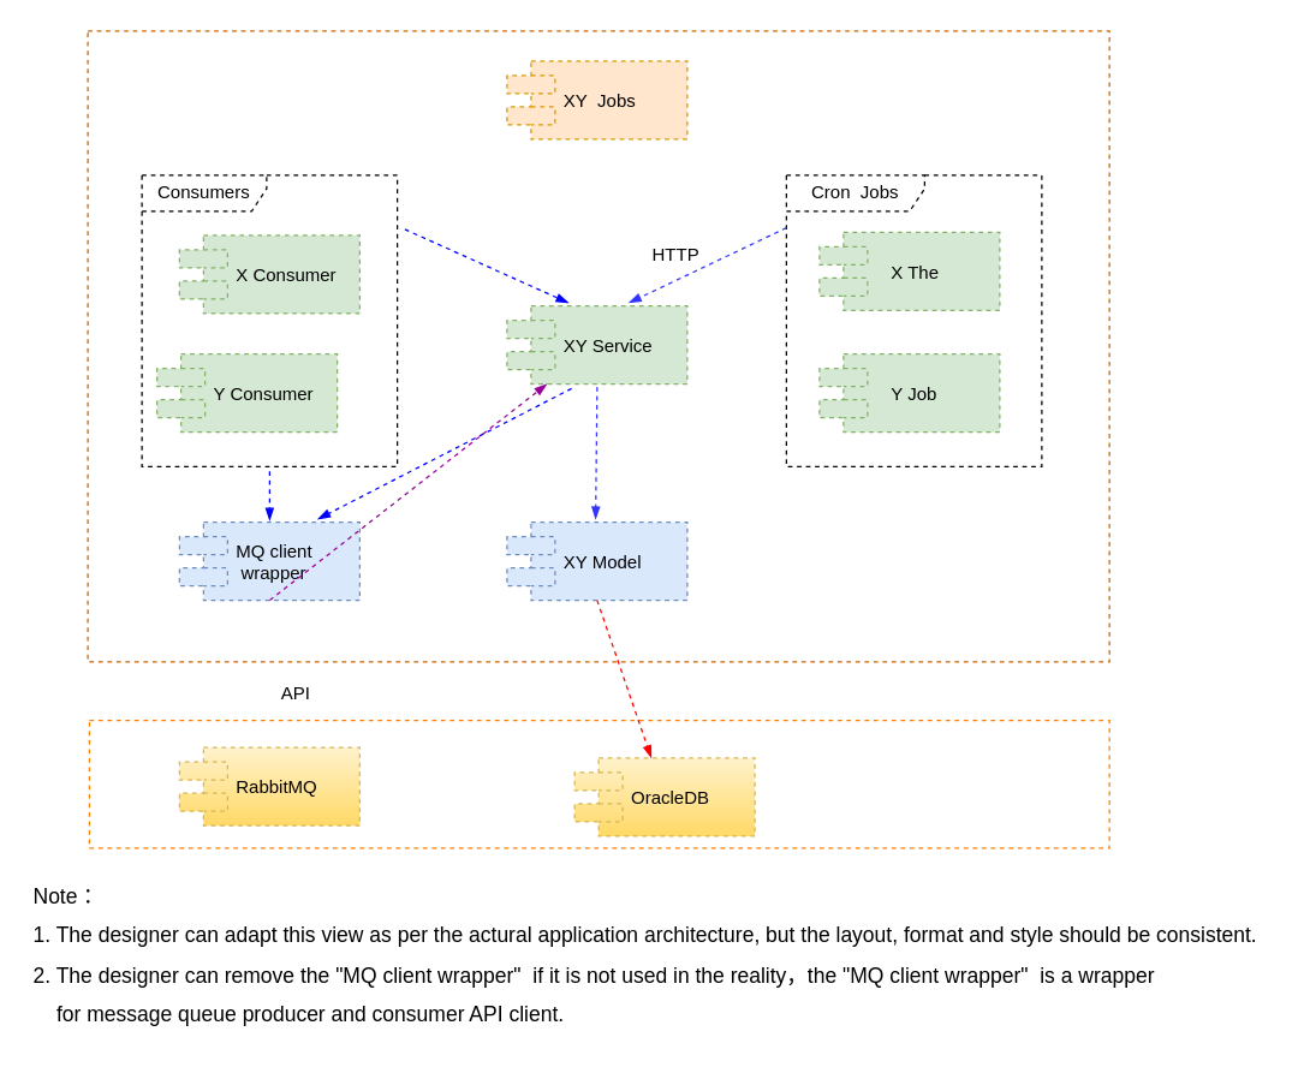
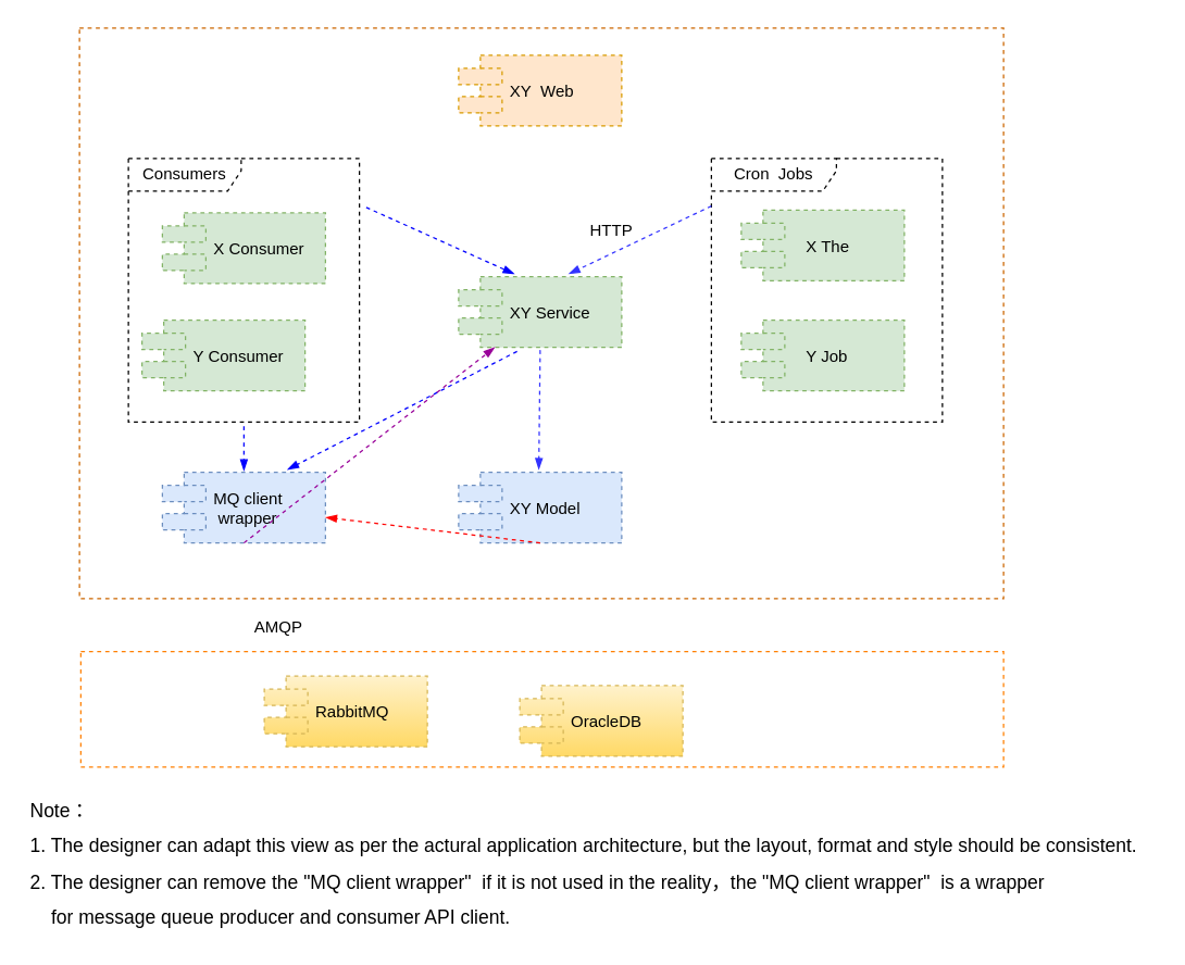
  <mxCell id="0" />
  <mxCell id="1" parent="0" />
  <mxCell id="2" value="" style="rounded=0;whiteSpace=wrap;html=1;dashed=1;strokeColor=#FF8000;" vertex="1" parent="1"><mxGeometry x="59" y="479" width="679" height="85" as="geometry" /></mxCell>
  <mxCell id="3" value="" style="rounded=0;whiteSpace=wrap;html=1;dashed=1;strokeColor=#CC6600;" vertex="1" parent="1"><mxGeometry x="58" y="20" width="680" height="420" as="geometry" /></mxCell>
  <mxCell id="4" value="Consumers" style="shape=umlFrame;whiteSpace=wrap;html=1;rounded=1;shadow=0;glass=0;dashed=1;comic=0;strokeColor=#000000;strokeWidth=1;fillColor=#FFFFFF;width=83;height=24;" vertex="1" parent="1"><mxGeometry x="94" y="116" width="170" height="194" as="geometry" /></mxCell>
  <mxCell id="5" value="Cron&amp;nbsp; Jobs" style="shape=umlFrame;whiteSpace=wrap;html=1;rounded=1;shadow=0;glass=0;dashed=1;comic=0;strokeColor=#000000;strokeWidth=1;fillColor=#FFFFFF;width=92;height=24;gradientColor=none;swimlaneFillColor=none;" vertex="1" parent="1"><mxGeometry x="523" y="116" width="170" height="194" as="geometry" /></mxCell>
  <mxCell id="6" value="X Consumer" style="shape=component;align=left;spacingLeft=36;rounded=1;glass=0;dashed=1;strokeColor=#82b366;strokeWidth=1;fillColor=#d5e8d4;" vertex="1" parent="1"><mxGeometry x="119" y="156" width="120" height="52" as="geometry" /></mxCell>
  <mxCell id="7" value="XY Service" style="shape=component;align=left;spacingLeft=36;rounded=1;glass=0;dashed=1;strokeColor=#82b366;strokeWidth=1;fillColor=#d5e8d4;" vertex="1" parent="1"><mxGeometry x="337" y="203" width="120" height="52" as="geometry" /></mxCell>
  <mxCell id="8" value="XY Model" style="shape=component;align=left;spacingLeft=36;rounded=1;glass=0;dashed=1;strokeColor=#6c8ebf;strokeWidth=1;fillColor=#dae8fc;" vertex="1" parent="1"><mxGeometry x="337" y="347" width="120" height="52" as="geometry" /></mxCell>
  <mxCell id="9" value="Y Consumer" style="shape=component;align=left;spacingLeft=36;rounded=1;glass=0;dashed=1;strokeColor=#82b366;strokeWidth=1;fillColor=#d5e8d4;" vertex="1" parent="1"><mxGeometry x="104" y="235" width="120" height="52" as="geometry" /></mxCell>
  <mxCell id="10" value="   X The" style="shape=component;align=left;spacingLeft=36;rounded=1;glass=0;dashed=1;strokeColor=#82b366;strokeWidth=1;fillColor=#d5e8d4;" vertex="1" parent="1"><mxGeometry x="545" y="154" width="120" height="52" as="geometry" /></mxCell>
  <mxCell id="11" value="   Y Job" style="shape=component;align=left;spacingLeft=36;rounded=1;glass=0;dashed=1;strokeColor=#82b366;strokeWidth=1;fillColor=#d5e8d4;" vertex="1" parent="1"><mxGeometry x="545" y="235" width="120" height="52" as="geometry" /></mxCell>
- <mxCell id="12" value="XY  Jobs" style="shape=component;align=left;spacingLeft=36;rounded=1;glass=0;dashed=1;strokeColor=#d79b00;strokeWidth=1;fillColor=#ffe6cc;" vertex="1" parent="1"><mxGeometry x="337" y="40" width="120" height="52" as="geometry" /></mxCell>
+ <mxCell id="12" value="XY  Web" style="shape=component;align=left;spacingLeft=36;rounded=1;glass=0;dashed=1;strokeColor=#d79b00;strokeWidth=1;fillColor=#ffe6cc;" vertex="1" parent="1"><mxGeometry x="337" y="40" width="120" height="52" as="geometry" /></mxCell>
  <mxCell id="13" value="MQ client &#10; wrapper" style="shape=component;align=left;spacingLeft=36;rounded=1;glass=0;dashed=1;strokeColor=#6c8ebf;strokeWidth=1;fillColor=#dae8fc;" vertex="1" parent="1"><mxGeometry x="119" y="347" width="120" height="52" as="geometry" /></mxCell>
  <mxCell id="14" value="OracleDB" style="shape=component;align=left;spacingLeft=36;rounded=1;shadow=0;glass=0;dashed=1;comic=0;strokeWidth=1;fillColor=#fff2cc;strokeColor=#d6b656;gradientColor=#ffd966;" vertex="1" parent="1"><mxGeometry x="382" y="504" width="120" height="52" as="geometry" /></mxCell>
- <mxCell id="15" value="RabbitMQ" style="shape=component;align=left;spacingLeft=36;rounded=1;shadow=0;glass=0;dashed=1;comic=0;strokeColor=#d6b656;strokeWidth=1;fillColor=#fff2cc;gradientColor=#ffd966;" vertex="1" parent="1"><mxGeometry x="119" y="497" width="120" height="52" as="geometry" /></mxCell>
+ <mxCell id="15" value="RabbitMQ" style="shape=component;align=left;spacingLeft=36;rounded=1;shadow=0;glass=0;dashed=1;comic=0;strokeColor=#d6b656;strokeWidth=1;fillColor=#fff2cc;gradientColor=#ffd966;" vertex="1" parent="1"><mxGeometry x="194" y="497" width="120" height="52" as="geometry" /></mxCell>
  <mxCell id="16" value="&lt;font style=&quot;font-size: 14px&quot;&gt;Note：&lt;br&gt;1. The designer can adapt this view as per the actural application architecture, but the layout, format and style should be consistent.&lt;br&gt;2. The designer can remove the &quot;MQ client wrapper&quot;&amp;nbsp; if it is not used in the reality，the &quot;MQ client wrapper&quot;&amp;nbsp; is a wrapper&amp;nbsp;&lt;br&gt;&amp;nbsp; &amp;nbsp; for message queue producer and consumer API client.&lt;br&gt;&lt;/font&gt;" style="text;html=1;resizable=0;points=[];autosize=1;align=left;verticalAlign=top;spacingTop=-4;fontSize=22;fontFamily=Helvetica;" vertex="1" parent="1"><mxGeometry x="20" y="577.5" width="830" height="110" as="geometry" /></mxCell>
  <mxCell id="17" value="" style="endArrow=blockThin;html=1;fontFamily=Helvetica;fontSize=22;endFill=1;dashed=1;strokeColor=#3333FF;strokeWidth=1;exitX=0.5;exitY=1;exitDx=0;exitDy=0;" edge="1" parent="1"><mxGeometry width="50" height="50" relative="1" as="geometry"><mxPoint x="397" y="257" as="sourcePoint" /><mxPoint x="396" y="345" as="targetPoint" /></mxGeometry></mxCell>
  <mxCell id="18" value="" style="endArrow=blockThin;html=1;fontFamily=Helvetica;fontSize=22;endFill=1;dashed=1;strokeColor=#3333FF;strokeWidth=1;exitX=0;exitY=0.192;exitDx=0;exitDy=0;exitPerimeter=0;entryX=0.675;entryY=-0.058;entryDx=0;entryDy=0;entryPerimeter=0;" edge="1" parent="1"><mxGeometry width="50" height="50" relative="1" as="geometry"><mxPoint x="523" y="151" as="sourcePoint" /><mxPoint x="418" y="201" as="targetPoint" /></mxGeometry></mxCell>
  <mxCell id="19" value="" style="endArrow=blockThin;html=1;fontFamily=Helvetica;fontSize=22;endFill=1;dashed=1;strokeColor=#0000FF;strokeWidth=1;exitX=1.029;exitY=0.206;exitDx=0;exitDy=0;exitPerimeter=0;" edge="1" parent="1"><mxGeometry width="50" height="50" relative="1" as="geometry"><mxPoint x="269" y="152" as="sourcePoint" /><mxPoint x="378" y="201" as="targetPoint" /></mxGeometry></mxCell>
  <mxCell id="20" value="" style="endArrow=blockThin;html=1;fontFamily=Helvetica;fontSize=22;entryX=0.75;entryY=0;entryDx=0;entryDy=0;endFill=1;dashed=1;strokeColor=#0000FF;strokeWidth=1;jumpStyle=arc;" edge="1" parent="1"><mxGeometry width="50" height="50" relative="1" as="geometry"><mxPoint x="380" y="258" as="sourcePoint" /><mxPoint x="211" y="345" as="targetPoint" /></mxGeometry></mxCell>
  <mxCell id="21" value="" style="endArrow=blockThin;html=1;fontFamily=Helvetica;fontSize=22;endFill=1;dashed=1;strokeColor=#0000FF;strokeWidth=1;entryX=0.5;entryY=0;entryDx=0;entryDy=0;" edge="1" parent="1"><mxGeometry width="50" height="50" relative="1" as="geometry"><mxPoint x="179" y="313" as="sourcePoint" /><mxPoint x="179" y="346" as="targetPoint" /></mxGeometry></mxCell>
  <mxCell id="22" value="" style="endArrow=blockThin;html=1;fontFamily=Helvetica;fontSize=22;endFill=1;dashed=1;strokeColor=#990099;strokeWidth=1;exitX=0.5;exitY=1;exitDx=0;exitDy=0;" edge="1" parent="1" source="13" target="7"><mxGeometry width="50" height="50" relative="1" as="geometry"><mxPoint x="179" y="450" as="sourcePoint" /><mxPoint x="179" y="480" as="targetPoint" /></mxGeometry></mxCell>
- <mxCell id="23" value="" style="endArrow=blockThin;html=1;fontFamily=Helvetica;fontSize=22;endFill=1;dashed=1;strokeColor=#FF0000;strokeWidth=1;exitX=0.5;exitY=1;exitDx=0;exitDy=0;" edge="1" parent="1" source="8" target="14"><mxGeometry width="50" height="50" relative="1" as="geometry"><mxPoint x="396" y="420" as="sourcePoint" /><mxPoint x="397" y="479" as="targetPoint" /></mxGeometry></mxCell>
+ <mxCell id="23" value="" style="endArrow=blockThin;html=1;fontFamily=Helvetica;fontSize=22;endFill=1;dashed=1;strokeColor=#FF0000;strokeWidth=1;exitX=0.5;exitY=1;exitDx=0;exitDy=0;" edge="1" parent="1" source="8" target="13"><mxGeometry width="50" height="50" relative="1" as="geometry"><mxPoint x="396" y="420" as="sourcePoint" /><mxPoint x="397" y="479" as="targetPoint" /></mxGeometry></mxCell>
  <mxCell id="24" value="&lt;font style=&quot;font-size: 12px&quot;&gt;HTTP&lt;/font&gt;" style="text;html=1;resizable=0;points=[];autosize=1;align=left;verticalAlign=top;spacingTop=-4;fontSize=22;fontFamily=Helvetica;" vertex="1" parent="1"><mxGeometry x="432" y="150" width="50" height="30" as="geometry" /></mxCell>
- <mxCell id="25" value="&lt;font style=&quot;font-size: 12px&quot;&gt;API&lt;/font&gt;" style="text;html=1;resizable=0;points=[];autosize=1;align=left;verticalAlign=top;spacingTop=-4;fontSize=22;fontFamily=Helvetica;" vertex="1" parent="1"><mxGeometry x="185" y="442" width="50" height="30" as="geometry" /></mxCell>
+ <mxCell id="25" value="&lt;font style=&quot;font-size: 12px&quot;&gt;AMQP&lt;/font&gt;" style="text;html=1;resizable=0;points=[];autosize=1;align=left;verticalAlign=top;spacingTop=-4;fontSize=22;fontFamily=Helvetica;" vertex="1" parent="1"><mxGeometry x="185" y="442" width="50" height="30" as="geometry" /></mxCell>
